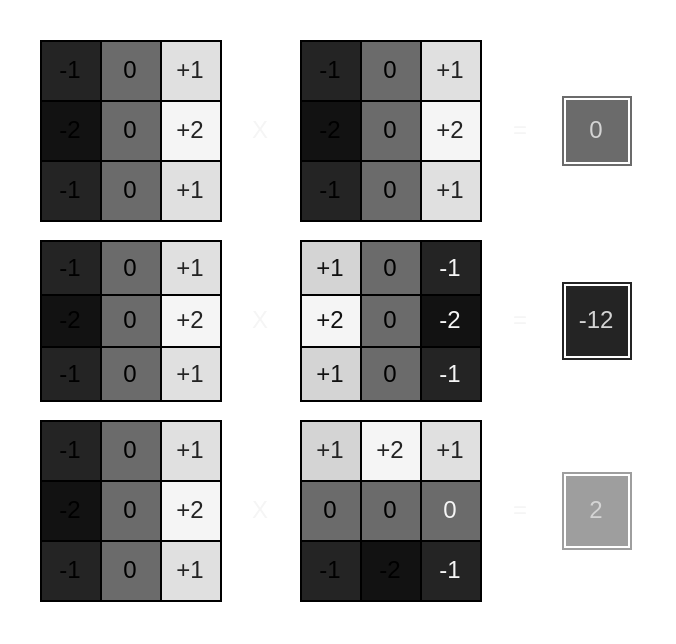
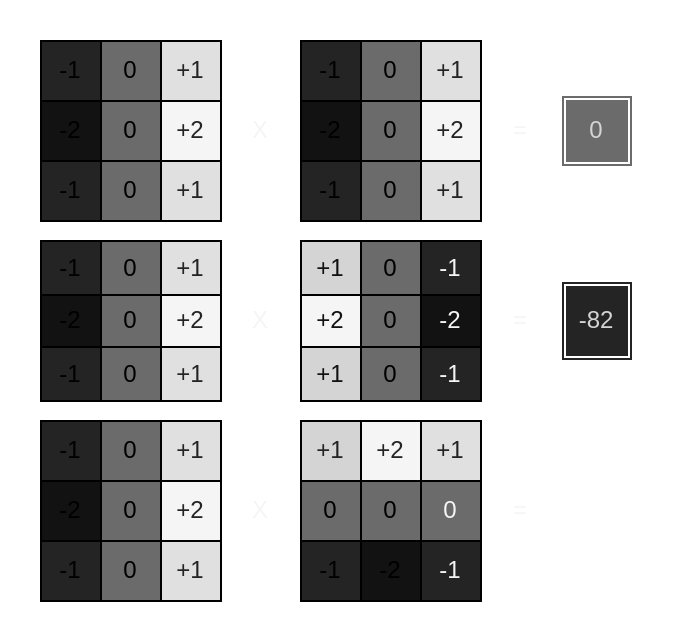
  <mxCell id="0" />
  <mxCell id="1" parent="0" />
  <mxCell id="2" value="" style="childLayout=tableLayout;recursiveResize=0;shadow=0;fillColor=none;strokeColor=#FFFFFF;" vertex="1" parent="1"><mxGeometry x="20" y="20" width="90" height="90" as="geometry" /></mxCell>
  <mxCell id="3" value="" style="shape=tableRow;horizontal=0;startSize=0;swimlaneHead=0;swimlaneBody=0;top=0;left=0;bottom=0;right=0;dropTarget=0;collapsible=0;recursiveResize=0;expand=0;fontStyle=0;fillColor=none;strokeColor=inherit;" vertex="1" parent="2"><mxGeometry width="90" height="30" as="geometry" /></mxCell>
  <mxCell id="4" value="-1" style="connectable=0;recursiveResize=0;align=center;whiteSpace=wrap;html=1;fillColor=#242424;" vertex="1" parent="3"><mxGeometry width="30" height="30" as="geometry"><mxRectangle width="30" height="30" as="alternateBounds" /></mxGeometry></mxCell>
  <mxCell id="5" value="0" style="connectable=0;recursiveResize=0;align=center;whiteSpace=wrap;html=1;fillColor=#6B6B6B;" vertex="1" parent="3"><mxGeometry x="30" width="30" height="30" as="geometry"><mxRectangle width="30" height="30" as="alternateBounds" /></mxGeometry></mxCell>
  <mxCell id="6" value="+1" style="connectable=0;recursiveResize=0;align=center;whiteSpace=wrap;html=1;fillColor=#E0E0E0;fontColor=#242424;" vertex="1" parent="3"><mxGeometry x="60" width="30" height="30" as="geometry"><mxRectangle width="30" height="30" as="alternateBounds" /></mxGeometry></mxCell>
  <mxCell id="7" style="shape=tableRow;horizontal=0;startSize=0;swimlaneHead=0;swimlaneBody=0;top=0;left=0;bottom=0;right=0;dropTarget=0;collapsible=0;recursiveResize=0;expand=0;fontStyle=0;fillColor=none;strokeColor=inherit;" vertex="1" parent="2"><mxGeometry y="30" width="90" height="30" as="geometry" /></mxCell>
  <mxCell id="8" value="-2" style="connectable=0;recursiveResize=0;align=center;whiteSpace=wrap;html=1;fillColor=#121212;" vertex="1" parent="7"><mxGeometry width="30" height="30" as="geometry"><mxRectangle width="30" height="30" as="alternateBounds" /></mxGeometry></mxCell>
  <mxCell id="9" value="0" style="connectable=0;recursiveResize=0;align=center;whiteSpace=wrap;html=1;fillColor=#6B6B6B;" vertex="1" parent="7"><mxGeometry x="30" width="30" height="30" as="geometry"><mxRectangle width="30" height="30" as="alternateBounds" /></mxGeometry></mxCell>
  <mxCell id="10" value="+2" style="connectable=0;recursiveResize=0;align=center;whiteSpace=wrap;html=1;fillColor=#F5F5F5;fontColor=#242424;" vertex="1" parent="7"><mxGeometry x="60" width="30" height="30" as="geometry"><mxRectangle width="30" height="30" as="alternateBounds" /></mxGeometry></mxCell>
  <mxCell id="11" style="shape=tableRow;horizontal=0;startSize=0;swimlaneHead=0;swimlaneBody=0;top=0;left=0;bottom=0;right=0;dropTarget=0;collapsible=0;recursiveResize=0;expand=0;fontStyle=0;fillColor=none;strokeColor=inherit;" vertex="1" parent="2"><mxGeometry y="60" width="90" height="30" as="geometry" /></mxCell>
  <mxCell id="12" value="-1" style="connectable=0;recursiveResize=0;align=center;whiteSpace=wrap;html=1;fillColor=#242424;" vertex="1" parent="11"><mxGeometry width="30" height="30" as="geometry"><mxRectangle width="30" height="30" as="alternateBounds" /></mxGeometry></mxCell>
  <mxCell id="13" value="0" style="connectable=0;recursiveResize=0;align=center;whiteSpace=wrap;html=1;fillColor=#6B6B6B;" vertex="1" parent="11"><mxGeometry x="30" width="30" height="30" as="geometry"><mxRectangle width="30" height="30" as="alternateBounds" /></mxGeometry></mxCell>
  <mxCell id="14" value="+1" style="connectable=0;recursiveResize=0;align=center;whiteSpace=wrap;html=1;fillColor=#E0E0E0;fontColor=#242424;" vertex="1" parent="11"><mxGeometry x="60" width="30" height="30" as="geometry"><mxRectangle width="30" height="30" as="alternateBounds" /></mxGeometry></mxCell>
  <mxCell id="15" value="" style="childLayout=tableLayout;recursiveResize=0;shadow=0;fillColor=none;strokeColor=#FFFFFF;" vertex="1" parent="1"><mxGeometry x="150" y="20" width="90" height="90" as="geometry" /></mxCell>
  <mxCell id="16" value="" style="shape=tableRow;horizontal=0;startSize=0;swimlaneHead=0;swimlaneBody=0;top=0;left=0;bottom=0;right=0;dropTarget=0;collapsible=0;recursiveResize=0;expand=0;fontStyle=0;fillColor=none;strokeColor=inherit;" vertex="1" parent="15"><mxGeometry width="90" height="30" as="geometry" /></mxCell>
  <mxCell id="17" value="-1" style="connectable=0;recursiveResize=0;align=center;whiteSpace=wrap;html=1;fillColor=#242424;" vertex="1" parent="16"><mxGeometry width="30" height="30" as="geometry"><mxRectangle width="30" height="30" as="alternateBounds" /></mxGeometry></mxCell>
  <mxCell id="18" value="0" style="connectable=0;recursiveResize=0;align=center;whiteSpace=wrap;html=1;fillColor=#6B6B6B;" vertex="1" parent="16"><mxGeometry x="30" width="30" height="30" as="geometry"><mxRectangle width="30" height="30" as="alternateBounds" /></mxGeometry></mxCell>
  <mxCell id="19" value="+1" style="connectable=0;recursiveResize=0;align=center;whiteSpace=wrap;html=1;fillColor=#E0E0E0;fontColor=#242424;" vertex="1" parent="16"><mxGeometry x="60" width="30" height="30" as="geometry"><mxRectangle width="30" height="30" as="alternateBounds" /></mxGeometry></mxCell>
  <mxCell id="20" style="shape=tableRow;horizontal=0;startSize=0;swimlaneHead=0;swimlaneBody=0;top=0;left=0;bottom=0;right=0;dropTarget=0;collapsible=0;recursiveResize=0;expand=0;fontStyle=0;fillColor=none;strokeColor=inherit;" vertex="1" parent="15"><mxGeometry y="30" width="90" height="30" as="geometry" /></mxCell>
  <mxCell id="21" value="-2" style="connectable=0;recursiveResize=0;align=center;whiteSpace=wrap;html=1;fillColor=#121212;" vertex="1" parent="20"><mxGeometry width="30" height="30" as="geometry"><mxRectangle width="30" height="30" as="alternateBounds" /></mxGeometry></mxCell>
  <mxCell id="22" value="0" style="connectable=0;recursiveResize=0;align=center;whiteSpace=wrap;html=1;fillColor=#6B6B6B;" vertex="1" parent="20"><mxGeometry x="30" width="30" height="30" as="geometry"><mxRectangle width="30" height="30" as="alternateBounds" /></mxGeometry></mxCell>
  <mxCell id="23" value="+2" style="connectable=0;recursiveResize=0;align=center;whiteSpace=wrap;html=1;fillColor=#F5F5F5;fontColor=#242424;" vertex="1" parent="20"><mxGeometry x="60" width="30" height="30" as="geometry"><mxRectangle width="30" height="30" as="alternateBounds" /></mxGeometry></mxCell>
  <mxCell id="24" style="shape=tableRow;horizontal=0;startSize=0;swimlaneHead=0;swimlaneBody=0;top=0;left=0;bottom=0;right=0;dropTarget=0;collapsible=0;recursiveResize=0;expand=0;fontStyle=0;fillColor=none;strokeColor=inherit;" vertex="1" parent="15"><mxGeometry y="60" width="90" height="30" as="geometry" /></mxCell>
  <mxCell id="25" value="-1" style="connectable=0;recursiveResize=0;align=center;whiteSpace=wrap;html=1;fillColor=#242424;" vertex="1" parent="24"><mxGeometry width="30" height="30" as="geometry"><mxRectangle width="30" height="30" as="alternateBounds" /></mxGeometry></mxCell>
  <mxCell id="26" value="0" style="connectable=0;recursiveResize=0;align=center;whiteSpace=wrap;html=1;fillColor=#6B6B6B;" vertex="1" parent="24"><mxGeometry x="30" width="30" height="30" as="geometry"><mxRectangle width="30" height="30" as="alternateBounds" /></mxGeometry></mxCell>
  <mxCell id="27" value="+1" style="connectable=0;recursiveResize=0;align=center;whiteSpace=wrap;html=1;fillColor=#E0E0E0;fontColor=#242424;" vertex="1" parent="24"><mxGeometry x="60" width="30" height="30" as="geometry"><mxRectangle width="30" height="30" as="alternateBounds" /></mxGeometry></mxCell>
  <mxCell id="28" value="0" style="shape=ext;double=1;rounded=0;whiteSpace=wrap;html=1;strokeColor=#FFFFFF;fontColor=#D4D4D4;fillColor=#6B6B6B;" vertex="1" parent="1"><mxGeometry x="280" y="47" width="36" height="36" as="geometry" /></mxCell>
  <mxCell id="29" value="" style="childLayout=tableLayout;recursiveResize=0;shadow=0;fillColor=none;strokeColor=#FFFFFF;" vertex="1" parent="1"><mxGeometry x="20" y="120" width="90" height="80" as="geometry" /></mxCell>
  <mxCell id="30" value="" style="shape=tableRow;horizontal=0;startSize=0;swimlaneHead=0;swimlaneBody=0;top=0;left=0;bottom=0;right=0;dropTarget=0;collapsible=0;recursiveResize=0;expand=0;fontStyle=0;fillColor=none;strokeColor=inherit;" vertex="1" parent="29"><mxGeometry width="90" height="27" as="geometry" /></mxCell>
  <mxCell id="31" value="-1" style="connectable=0;recursiveResize=0;align=center;whiteSpace=wrap;html=1;fillColor=#242424;" vertex="1" parent="30"><mxGeometry width="30" height="27" as="geometry"><mxRectangle width="30" height="27" as="alternateBounds" /></mxGeometry></mxCell>
  <mxCell id="32" value="0" style="connectable=0;recursiveResize=0;align=center;whiteSpace=wrap;html=1;fillColor=#6B6B6B;" vertex="1" parent="30"><mxGeometry x="30" width="30" height="27" as="geometry"><mxRectangle width="30" height="27" as="alternateBounds" /></mxGeometry></mxCell>
  <mxCell id="33" value="+1" style="connectable=0;recursiveResize=0;align=center;whiteSpace=wrap;html=1;fillColor=#E0E0E0;fontColor=#242424;" vertex="1" parent="30"><mxGeometry x="60" width="30" height="27" as="geometry"><mxRectangle width="30" height="27" as="alternateBounds" /></mxGeometry></mxCell>
  <mxCell id="34" style="shape=tableRow;horizontal=0;startSize=0;swimlaneHead=0;swimlaneBody=0;top=0;left=0;bottom=0;right=0;dropTarget=0;collapsible=0;recursiveResize=0;expand=0;fontStyle=0;fillColor=none;strokeColor=inherit;" vertex="1" parent="29"><mxGeometry y="27" width="90" height="26" as="geometry" /></mxCell>
  <mxCell id="35" value="-2" style="connectable=0;recursiveResize=0;align=center;whiteSpace=wrap;html=1;fillColor=#121212;" vertex="1" parent="34"><mxGeometry width="30" height="26" as="geometry"><mxRectangle width="30" height="26" as="alternateBounds" /></mxGeometry></mxCell>
  <mxCell id="36" value="0" style="connectable=0;recursiveResize=0;align=center;whiteSpace=wrap;html=1;fillColor=#6B6B6B;" vertex="1" parent="34"><mxGeometry x="30" width="30" height="26" as="geometry"><mxRectangle width="30" height="26" as="alternateBounds" /></mxGeometry></mxCell>
  <mxCell id="37" value="+2" style="connectable=0;recursiveResize=0;align=center;whiteSpace=wrap;html=1;fillColor=#F5F5F5;fontColor=#242424;" vertex="1" parent="34"><mxGeometry x="60" width="30" height="26" as="geometry"><mxRectangle width="30" height="26" as="alternateBounds" /></mxGeometry></mxCell>
  <mxCell id="38" style="shape=tableRow;horizontal=0;startSize=0;swimlaneHead=0;swimlaneBody=0;top=0;left=0;bottom=0;right=0;dropTarget=0;collapsible=0;recursiveResize=0;expand=0;fontStyle=0;fillColor=none;strokeColor=inherit;" vertex="1" parent="29"><mxGeometry y="53" width="90" height="27" as="geometry" /></mxCell>
  <mxCell id="39" value="-1" style="connectable=0;recursiveResize=0;align=center;whiteSpace=wrap;html=1;fillColor=#242424;" vertex="1" parent="38"><mxGeometry width="30" height="27" as="geometry"><mxRectangle width="30" height="27" as="alternateBounds" /></mxGeometry></mxCell>
  <mxCell id="40" value="0" style="connectable=0;recursiveResize=0;align=center;whiteSpace=wrap;html=1;fillColor=#6B6B6B;" vertex="1" parent="38"><mxGeometry x="30" width="30" height="27" as="geometry"><mxRectangle width="30" height="27" as="alternateBounds" /></mxGeometry></mxCell>
  <mxCell id="41" value="+1" style="connectable=0;recursiveResize=0;align=center;whiteSpace=wrap;html=1;fillColor=#E0E0E0;fontColor=#242424;" vertex="1" parent="38"><mxGeometry x="60" width="30" height="27" as="geometry"><mxRectangle width="30" height="27" as="alternateBounds" /></mxGeometry></mxCell>
  <mxCell id="42" value="" style="childLayout=tableLayout;recursiveResize=0;shadow=0;fillColor=none;strokeColor=#FFFFFF;" vertex="1" parent="1"><mxGeometry x="150" y="120" width="90" height="80" as="geometry" /></mxCell>
  <mxCell id="43" value="" style="shape=tableRow;horizontal=0;startSize=0;swimlaneHead=0;swimlaneBody=0;top=0;left=0;bottom=0;right=0;dropTarget=0;collapsible=0;recursiveResize=0;expand=0;fontStyle=0;fillColor=none;strokeColor=inherit;" vertex="1" parent="42"><mxGeometry width="90" height="27" as="geometry" /></mxCell>
  <mxCell id="44" value="+1" style="connectable=0;recursiveResize=0;align=center;whiteSpace=wrap;html=1;fillColor=#D4D4D4;fontColor=#121212;" vertex="1" parent="43"><mxGeometry width="30" height="27" as="geometry"><mxRectangle width="30" height="27" as="alternateBounds" /></mxGeometry></mxCell>
  <mxCell id="45" value="0" style="connectable=0;recursiveResize=0;align=center;whiteSpace=wrap;html=1;fillColor=#6B6B6B;" vertex="1" parent="43"><mxGeometry x="30" width="30" height="27" as="geometry"><mxRectangle width="30" height="27" as="alternateBounds" /></mxGeometry></mxCell>
  <mxCell id="46" value="-1" style="connectable=0;recursiveResize=0;align=center;whiteSpace=wrap;html=1;fillColor=#242424;fontColor=#F5F5F5;" vertex="1" parent="43"><mxGeometry x="60" width="30" height="27" as="geometry"><mxRectangle width="30" height="27" as="alternateBounds" /></mxGeometry></mxCell>
  <mxCell id="47" style="shape=tableRow;horizontal=0;startSize=0;swimlaneHead=0;swimlaneBody=0;top=0;left=0;bottom=0;right=0;dropTarget=0;collapsible=0;recursiveResize=0;expand=0;fontStyle=0;fillColor=none;strokeColor=inherit;" vertex="1" parent="42"><mxGeometry y="27" width="90" height="26" as="geometry" /></mxCell>
  <mxCell id="48" value="+2" style="connectable=0;recursiveResize=0;align=center;whiteSpace=wrap;html=1;fillColor=#F5F5F5;fontColor=#121212;" vertex="1" parent="47"><mxGeometry width="30" height="26" as="geometry"><mxRectangle width="30" height="26" as="alternateBounds" /></mxGeometry></mxCell>
  <mxCell id="49" value="0" style="connectable=0;recursiveResize=0;align=center;whiteSpace=wrap;html=1;fillColor=#6B6B6B;" vertex="1" parent="47"><mxGeometry x="30" width="30" height="26" as="geometry"><mxRectangle width="30" height="26" as="alternateBounds" /></mxGeometry></mxCell>
  <mxCell id="50" value="-2" style="connectable=0;recursiveResize=0;align=center;whiteSpace=wrap;html=1;fillColor=#121212;fontColor=#F5F5F5;" vertex="1" parent="47"><mxGeometry x="60" width="30" height="26" as="geometry"><mxRectangle width="30" height="26" as="alternateBounds" /></mxGeometry></mxCell>
  <mxCell id="51" style="shape=tableRow;horizontal=0;startSize=0;swimlaneHead=0;swimlaneBody=0;top=0;left=0;bottom=0;right=0;dropTarget=0;collapsible=0;recursiveResize=0;expand=0;fontStyle=0;fillColor=none;strokeColor=inherit;" vertex="1" parent="42"><mxGeometry y="53" width="90" height="27" as="geometry" /></mxCell>
  <mxCell id="52" value="+1" style="connectable=0;recursiveResize=0;align=center;whiteSpace=wrap;html=1;fillColor=#D4D4D4;fontColor=#121212;" vertex="1" parent="51"><mxGeometry width="30" height="27" as="geometry"><mxRectangle width="30" height="27" as="alternateBounds" /></mxGeometry></mxCell>
  <mxCell id="53" value="0" style="connectable=0;recursiveResize=0;align=center;whiteSpace=wrap;html=1;fillColor=#6B6B6B;" vertex="1" parent="51"><mxGeometry x="30" width="30" height="27" as="geometry"><mxRectangle width="30" height="27" as="alternateBounds" /></mxGeometry></mxCell>
  <mxCell id="54" value="-1" style="connectable=0;recursiveResize=0;align=center;whiteSpace=wrap;html=1;fillColor=#242424;fontColor=#F5F5F5;" vertex="1" parent="51"><mxGeometry x="60" width="30" height="27" as="geometry"><mxRectangle width="30" height="27" as="alternateBounds" /></mxGeometry></mxCell>
- <mxCell id="55" value="-12" style="shape=ext;double=1;rounded=0;whiteSpace=wrap;html=1;strokeColor=#FFFFFF;fontColor=#D4D4D4;fillColor=#242424;" vertex="1" parent="1"><mxGeometry x="280" y="140" width="36" height="40" as="geometry" /></mxCell>
+ <mxCell id="55" value="-82" style="shape=ext;double=1;rounded=0;whiteSpace=wrap;html=1;strokeColor=#FFFFFF;fontColor=#D4D4D4;fillColor=#242424;" vertex="1" parent="1"><mxGeometry x="280" y="140" width="36" height="40" as="geometry" /></mxCell>
  <mxCell id="56" value="" style="childLayout=tableLayout;recursiveResize=0;shadow=0;fillColor=none;strokeColor=#FFFFFF;" vertex="1" parent="1"><mxGeometry x="20" y="210" width="90" height="90" as="geometry" /></mxCell>
  <mxCell id="57" value="" style="shape=tableRow;horizontal=0;startSize=0;swimlaneHead=0;swimlaneBody=0;top=0;left=0;bottom=0;right=0;dropTarget=0;collapsible=0;recursiveResize=0;expand=0;fontStyle=0;fillColor=none;strokeColor=inherit;" vertex="1" parent="56"><mxGeometry width="90" height="30" as="geometry" /></mxCell>
  <mxCell id="58" value="-1" style="connectable=0;recursiveResize=0;align=center;whiteSpace=wrap;html=1;fillColor=#242424;" vertex="1" parent="57"><mxGeometry width="30" height="30" as="geometry"><mxRectangle width="30" height="30" as="alternateBounds" /></mxGeometry></mxCell>
  <mxCell id="59" value="0" style="connectable=0;recursiveResize=0;align=center;whiteSpace=wrap;html=1;fillColor=#6B6B6B;" vertex="1" parent="57"><mxGeometry x="30" width="30" height="30" as="geometry"><mxRectangle width="30" height="30" as="alternateBounds" /></mxGeometry></mxCell>
  <mxCell id="60" value="+1" style="connectable=0;recursiveResize=0;align=center;whiteSpace=wrap;html=1;fillColor=#E0E0E0;fontColor=#242424;" vertex="1" parent="57"><mxGeometry x="60" width="30" height="30" as="geometry"><mxRectangle width="30" height="30" as="alternateBounds" /></mxGeometry></mxCell>
  <mxCell id="61" style="shape=tableRow;horizontal=0;startSize=0;swimlaneHead=0;swimlaneBody=0;top=0;left=0;bottom=0;right=0;dropTarget=0;collapsible=0;recursiveResize=0;expand=0;fontStyle=0;fillColor=none;strokeColor=inherit;" vertex="1" parent="56"><mxGeometry y="30" width="90" height="30" as="geometry" /></mxCell>
  <mxCell id="62" value="-2" style="connectable=0;recursiveResize=0;align=center;whiteSpace=wrap;html=1;fillColor=#121212;" vertex="1" parent="61"><mxGeometry width="30" height="30" as="geometry"><mxRectangle width="30" height="30" as="alternateBounds" /></mxGeometry></mxCell>
  <mxCell id="63" value="0" style="connectable=0;recursiveResize=0;align=center;whiteSpace=wrap;html=1;fillColor=#6B6B6B;" vertex="1" parent="61"><mxGeometry x="30" width="30" height="30" as="geometry"><mxRectangle width="30" height="30" as="alternateBounds" /></mxGeometry></mxCell>
  <mxCell id="64" value="+2" style="connectable=0;recursiveResize=0;align=center;whiteSpace=wrap;html=1;fillColor=#F5F5F5;fontColor=#242424;" vertex="1" parent="61"><mxGeometry x="60" width="30" height="30" as="geometry"><mxRectangle width="30" height="30" as="alternateBounds" /></mxGeometry></mxCell>
  <mxCell id="65" style="shape=tableRow;horizontal=0;startSize=0;swimlaneHead=0;swimlaneBody=0;top=0;left=0;bottom=0;right=0;dropTarget=0;collapsible=0;recursiveResize=0;expand=0;fontStyle=0;fillColor=none;strokeColor=inherit;" vertex="1" parent="56"><mxGeometry y="60" width="90" height="30" as="geometry" /></mxCell>
  <mxCell id="66" value="-1" style="connectable=0;recursiveResize=0;align=center;whiteSpace=wrap;html=1;fillColor=#242424;" vertex="1" parent="65"><mxGeometry width="30" height="30" as="geometry"><mxRectangle width="30" height="30" as="alternateBounds" /></mxGeometry></mxCell>
  <mxCell id="67" value="0" style="connectable=0;recursiveResize=0;align=center;whiteSpace=wrap;html=1;fillColor=#6B6B6B;" vertex="1" parent="65"><mxGeometry x="30" width="30" height="30" as="geometry"><mxRectangle width="30" height="30" as="alternateBounds" /></mxGeometry></mxCell>
  <mxCell id="68" value="+1" style="connectable=0;recursiveResize=0;align=center;whiteSpace=wrap;html=1;fillColor=#E0E0E0;fontColor=#242424;" vertex="1" parent="65"><mxGeometry x="60" width="30" height="30" as="geometry"><mxRectangle width="30" height="30" as="alternateBounds" /></mxGeometry></mxCell>
  <mxCell id="69" value="" style="childLayout=tableLayout;recursiveResize=0;shadow=0;fillColor=none;strokeColor=#FFFFFF;" vertex="1" parent="1"><mxGeometry x="150" y="210" width="90" height="90" as="geometry" /></mxCell>
  <mxCell id="70" value="" style="shape=tableRow;horizontal=0;startSize=0;swimlaneHead=0;swimlaneBody=0;top=0;left=0;bottom=0;right=0;dropTarget=0;collapsible=0;recursiveResize=0;expand=0;fontStyle=0;fillColor=none;strokeColor=inherit;" vertex="1" parent="69"><mxGeometry width="90" height="30" as="geometry" /></mxCell>
  <mxCell id="71" value="+1" style="connectable=0;recursiveResize=0;align=center;whiteSpace=wrap;html=1;fillColor=#D4D4D4;fontColor=#242424;" vertex="1" parent="70"><mxGeometry width="30" height="30" as="geometry"><mxRectangle width="30" height="30" as="alternateBounds" /></mxGeometry></mxCell>
  <mxCell id="72" value="+2" style="connectable=0;recursiveResize=0;align=center;whiteSpace=wrap;html=1;fillColor=#F5F5F5;fontColor=#242424;" vertex="1" parent="70"><mxGeometry x="30" width="30" height="30" as="geometry"><mxRectangle width="30" height="30" as="alternateBounds" /></mxGeometry></mxCell>
  <mxCell id="73" value="+1" style="connectable=0;recursiveResize=0;align=center;whiteSpace=wrap;html=1;fillColor=#E0E0E0;fontColor=#242424;" vertex="1" parent="70"><mxGeometry x="60" width="30" height="30" as="geometry"><mxRectangle width="30" height="30" as="alternateBounds" /></mxGeometry></mxCell>
  <mxCell id="74" style="shape=tableRow;horizontal=0;startSize=0;swimlaneHead=0;swimlaneBody=0;top=0;left=0;bottom=0;right=0;dropTarget=0;collapsible=0;recursiveResize=0;expand=0;fontStyle=0;fillColor=none;strokeColor=inherit;" vertex="1" parent="69"><mxGeometry y="30" width="90" height="30" as="geometry" /></mxCell>
  <mxCell id="75" value="0" style="connectable=0;recursiveResize=0;align=center;whiteSpace=wrap;html=1;fillColor=#6B6B6B;" vertex="1" parent="74"><mxGeometry width="30" height="30" as="geometry"><mxRectangle width="30" height="30" as="alternateBounds" /></mxGeometry></mxCell>
  <mxCell id="76" value="0" style="connectable=0;recursiveResize=0;align=center;whiteSpace=wrap;html=1;fillColor=#6B6B6B;" vertex="1" parent="74"><mxGeometry x="30" width="30" height="30" as="geometry"><mxRectangle width="30" height="30" as="alternateBounds" /></mxGeometry></mxCell>
  <mxCell id="77" value="0" style="connectable=0;recursiveResize=0;align=center;whiteSpace=wrap;html=1;fillColor=#6B6B6B;fontColor=#F5F5F5;" vertex="1" parent="74"><mxGeometry x="60" width="30" height="30" as="geometry"><mxRectangle width="30" height="30" as="alternateBounds" /></mxGeometry></mxCell>
  <mxCell id="78" style="shape=tableRow;horizontal=0;startSize=0;swimlaneHead=0;swimlaneBody=0;top=0;left=0;bottom=0;right=0;dropTarget=0;collapsible=0;recursiveResize=0;expand=0;fontStyle=0;fillColor=none;strokeColor=inherit;" vertex="1" parent="69"><mxGeometry y="60" width="90" height="30" as="geometry" /></mxCell>
  <mxCell id="79" value="-1" style="connectable=0;recursiveResize=0;align=center;whiteSpace=wrap;html=1;fillColor=#242424;" vertex="1" parent="78"><mxGeometry width="30" height="30" as="geometry"><mxRectangle width="30" height="30" as="alternateBounds" /></mxGeometry></mxCell>
  <mxCell id="80" value="-2" style="connectable=0;recursiveResize=0;align=center;whiteSpace=wrap;html=1;fillColor=#121212;" vertex="1" parent="78"><mxGeometry x="30" width="30" height="30" as="geometry"><mxRectangle width="30" height="30" as="alternateBounds" /></mxGeometry></mxCell>
  <mxCell id="81" value="&lt;font color=&quot;#f5f5f5&quot;&gt;-1&lt;/font&gt;" style="connectable=0;recursiveResize=0;align=center;whiteSpace=wrap;html=1;fillColor=#242424;fontColor=#242424;" vertex="1" parent="78"><mxGeometry x="60" width="30" height="30" as="geometry"><mxRectangle width="30" height="30" as="alternateBounds" /></mxGeometry></mxCell>
- <mxCell id="82" value="2" style="shape=ext;double=1;rounded=0;whiteSpace=wrap;html=1;strokeColor=#FFFFFF;fontColor=#D4D4D4;fillColor=#9E9E9E;" vertex="1" parent="1"><mxGeometry x="280" y="235" width="36" height="40" as="geometry" /></mxCell>
  <mxCell id="83" value="X" style="text;html=1;strokeColor=none;fillColor=none;align=center;verticalAlign=middle;whiteSpace=wrap;rounded=0;fontColor=#F5F5F5;" vertex="1" parent="1"><mxGeometry x="110" y="50" width="40" height="30" as="geometry" /></mxCell>
  <mxCell id="84" value="X" style="text;html=1;strokeColor=none;fillColor=none;align=center;verticalAlign=middle;whiteSpace=wrap;rounded=0;fontColor=#F5F5F5;" vertex="1" parent="1"><mxGeometry x="110" y="145" width="40" height="30" as="geometry" /></mxCell>
  <mxCell id="85" value="X" style="text;html=1;strokeColor=none;fillColor=none;align=center;verticalAlign=middle;whiteSpace=wrap;rounded=0;fontColor=#F5F5F5;" vertex="1" parent="1"><mxGeometry x="110" y="240" width="40" height="30" as="geometry" /></mxCell>
  <mxCell id="86" value="=" style="text;html=1;strokeColor=none;fillColor=none;align=center;verticalAlign=middle;whiteSpace=wrap;rounded=0;fontColor=#F5F5F5;" vertex="1" parent="1"><mxGeometry x="240" y="240" width="40" height="30" as="geometry" /></mxCell>
  <mxCell id="87" value="=" style="text;html=1;strokeColor=none;fillColor=none;align=center;verticalAlign=middle;whiteSpace=wrap;rounded=0;fontColor=#F5F5F5;" vertex="1" parent="1"><mxGeometry x="240" y="145" width="40" height="30" as="geometry" /></mxCell>
  <mxCell id="88" value="=" style="text;html=1;strokeColor=none;fillColor=none;align=center;verticalAlign=middle;whiteSpace=wrap;rounded=0;fontColor=#F5F5F5;" vertex="1" parent="1"><mxGeometry x="240" y="50" width="40" height="30" as="geometry" /></mxCell>
